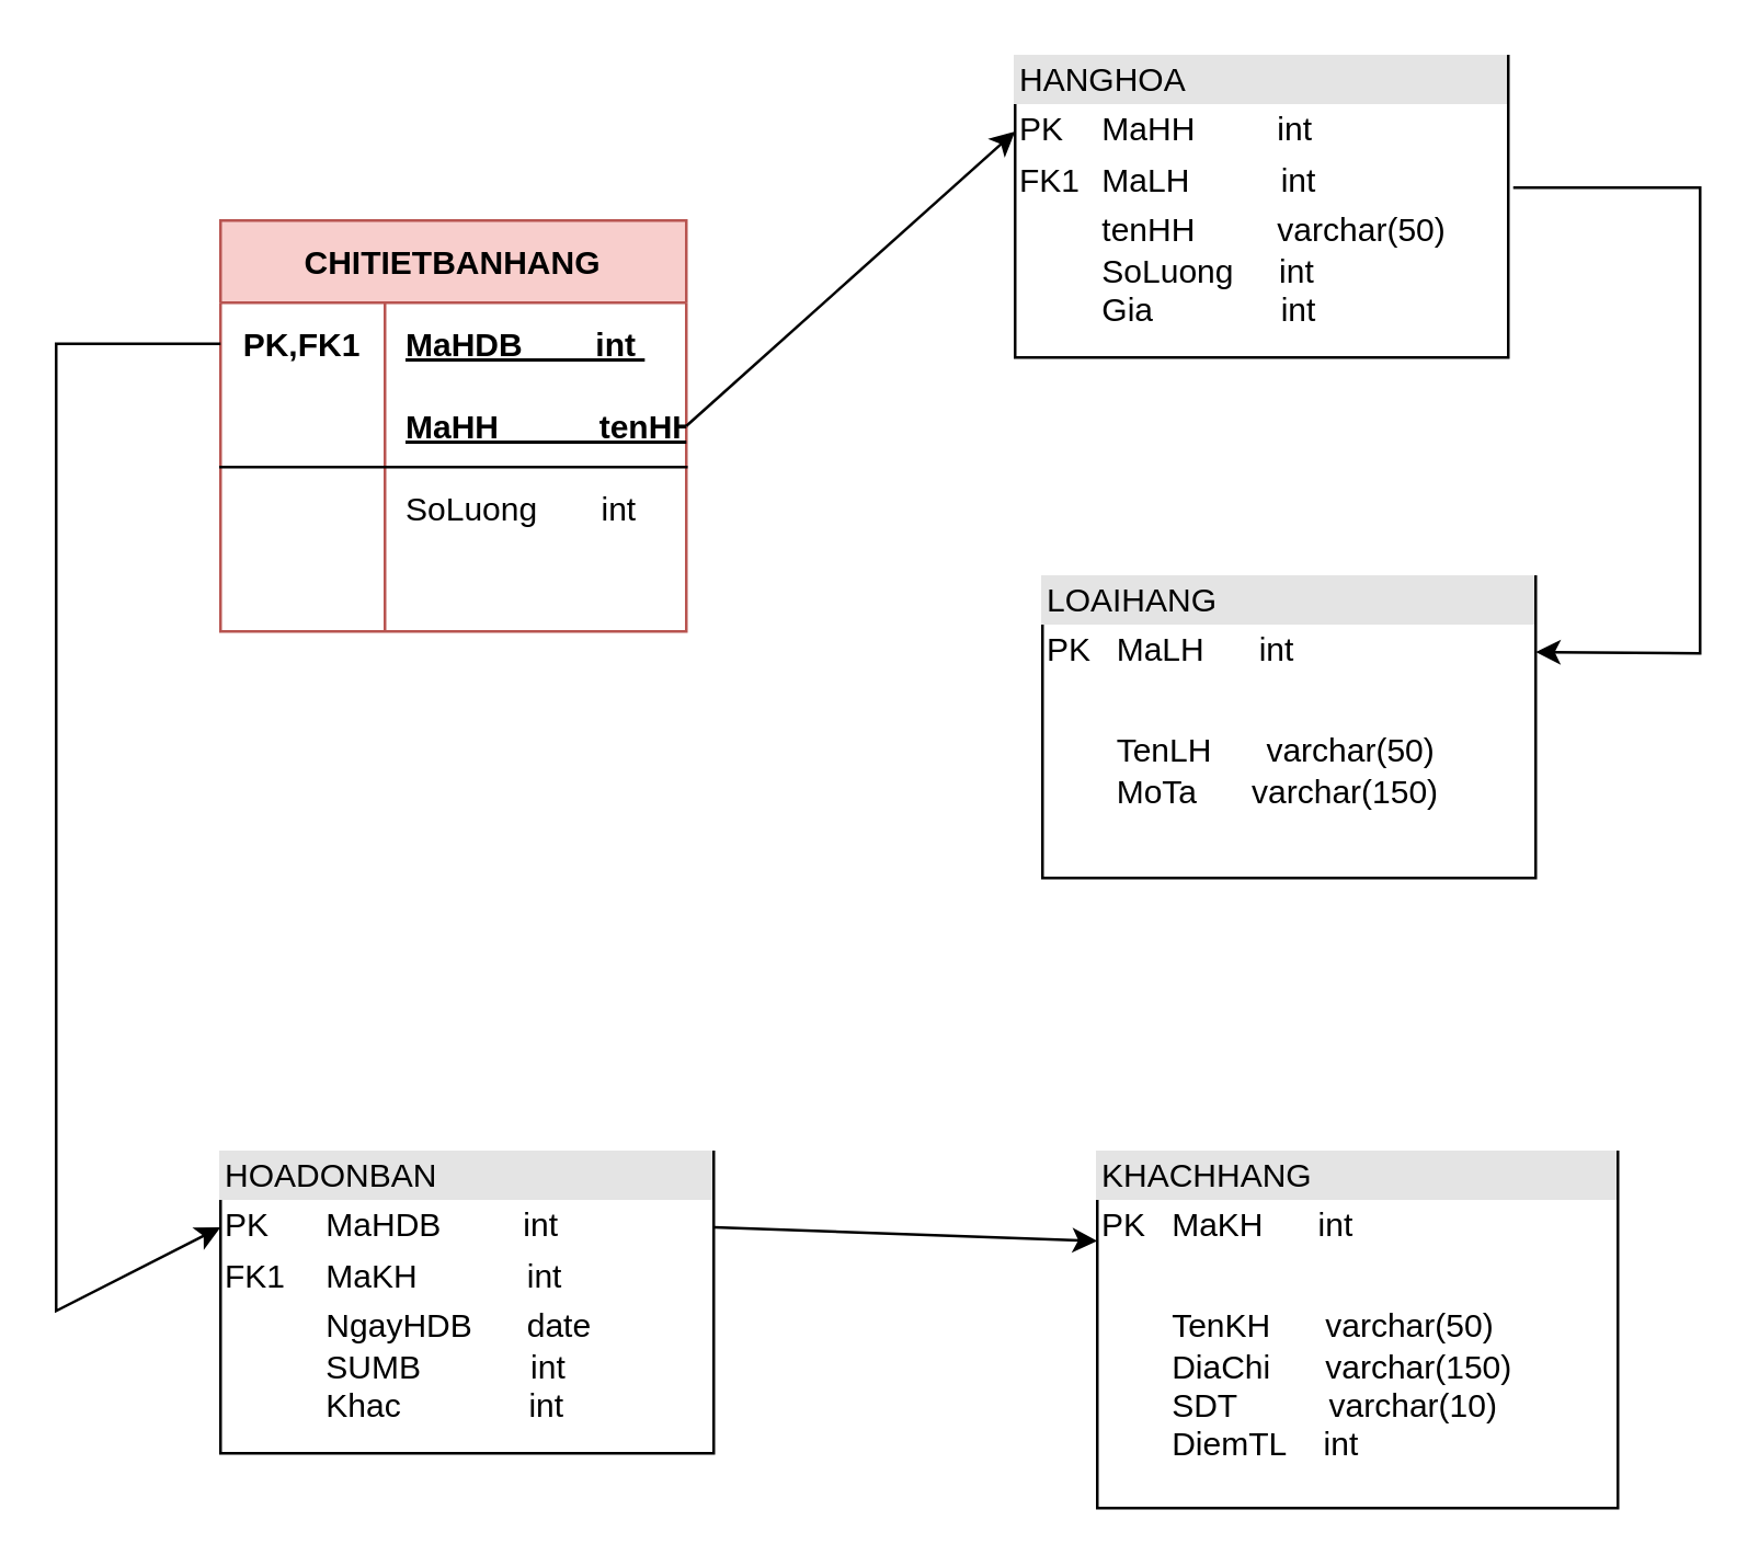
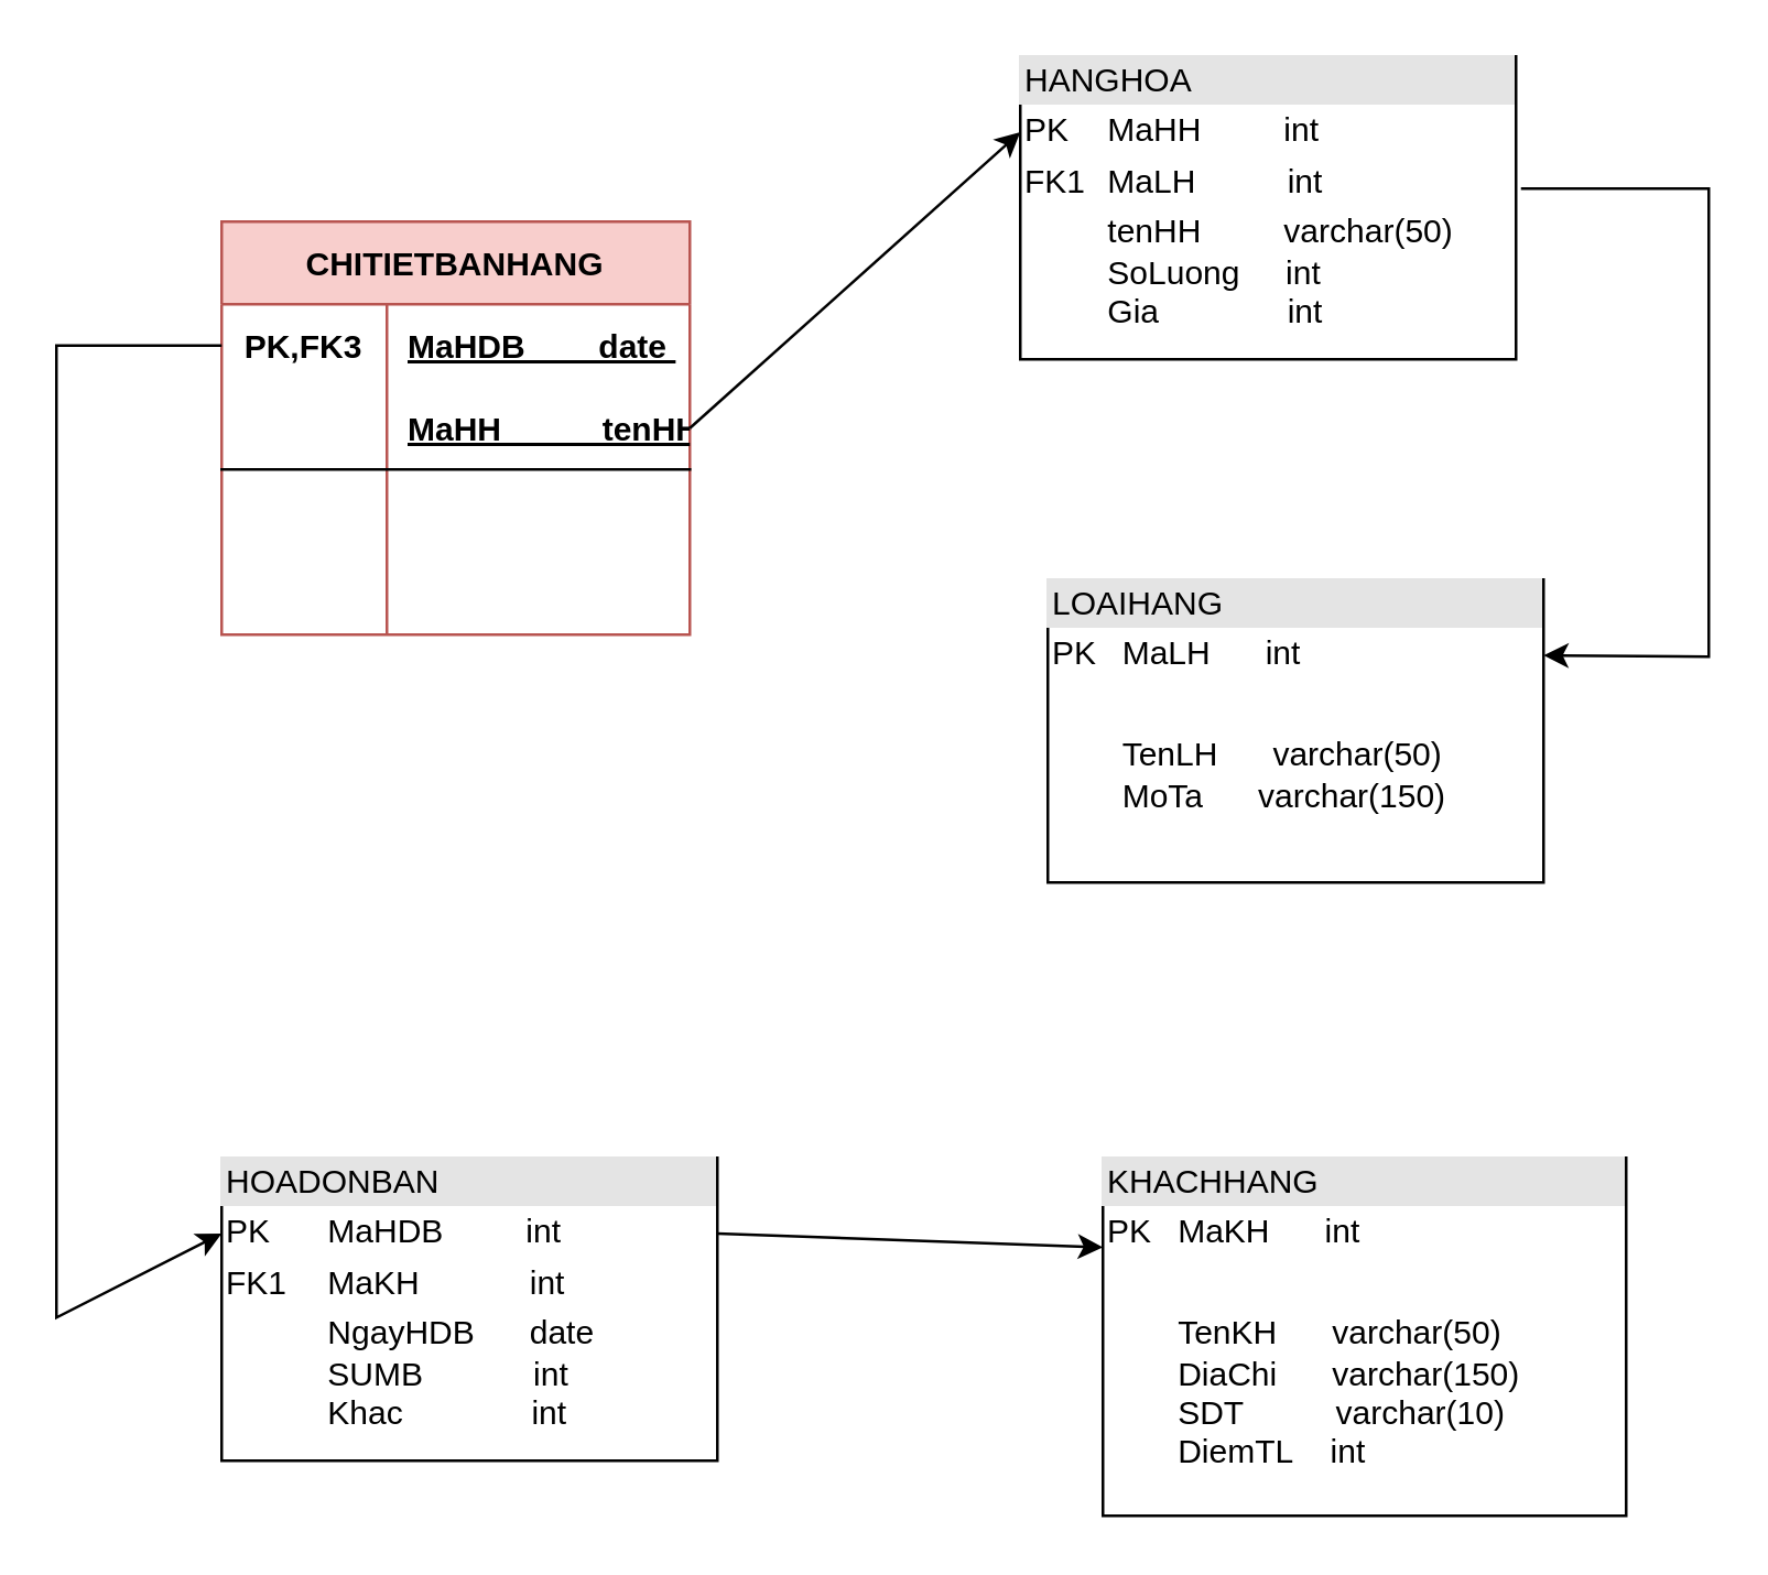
  <mxCell id="0" />
  <mxCell id="1" parent="0" />
  <mxCell id="2" value="" style="endArrow=classic;html=1;rounded=0;exitX=1;exitY=0.25;exitDx=0;exitDy=0;entryX=0;entryY=0.25;entryDx=0;entryDy=0;" edge="1" parent="1" source="3" target="4"><mxGeometry relative="1" as="geometry"><mxPoint x="160" y="260" as="sourcePoint" /><mxPoint x="260" y="260" as="targetPoint" /></mxGeometry></mxCell>
  <mxCell id="3" value="&lt;div style=&quot;box-sizing: border-box ; width: 100% ; background: #e4e4e4 ; padding: 2px&quot;&gt;HOADONBAN&lt;/div&gt;&lt;table style=&quot;width: 100% ; font-size: 1em&quot; cellpadding=&quot;2&quot; cellspacing=&quot;0&quot;&gt;&lt;tbody&gt;&lt;tr&gt;&lt;td&gt;PK&lt;/td&gt;&lt;td&gt;MaHDB&amp;nbsp; &amp;nbsp; &amp;nbsp; &amp;nbsp; &amp;nbsp;int&lt;/td&gt;&lt;/tr&gt;&lt;tr&gt;&lt;td&gt;FK1&lt;/td&gt;&lt;td&gt;MaKH&amp;nbsp; &amp;nbsp; &amp;nbsp; &amp;nbsp; &amp;nbsp; &amp;nbsp; int&lt;/td&gt;&lt;/tr&gt;&lt;tr&gt;&lt;td&gt;&lt;/td&gt;&lt;td&gt;NgayHDB&amp;nbsp; &amp;nbsp; &amp;nbsp; date&lt;br&gt;SUMB&amp;nbsp; &amp;nbsp; &amp;nbsp; &amp;nbsp; &amp;nbsp; &amp;nbsp; int&lt;br&gt;Khac&amp;nbsp; &amp;nbsp; &amp;nbsp; &amp;nbsp; &amp;nbsp; &amp;nbsp; &amp;nbsp; int&lt;/td&gt;&lt;/tr&gt;&lt;/tbody&gt;&lt;/table&gt;" style="verticalAlign=top;align=left;overflow=fill;html=1;" vertex="1" parent="1"><mxGeometry x="80" y="420" width="180" height="110" as="geometry" /></mxCell>
  <mxCell id="4" value="&lt;div style=&quot;box-sizing: border-box ; width: 100% ; background: #e4e4e4 ; padding: 2px&quot;&gt;KHACHHANG&lt;/div&gt;&lt;table style=&quot;width: 100% ; font-size: 1em&quot; cellpadding=&quot;2&quot; cellspacing=&quot;0&quot;&gt;&lt;tbody&gt;&lt;tr&gt;&lt;td&gt;PK&lt;/td&gt;&lt;td&gt;MaKH&amp;nbsp; &amp;nbsp; &amp;nbsp; int&lt;/td&gt;&lt;/tr&gt;&lt;tr&gt;&lt;td&gt;&lt;br&gt;&lt;/td&gt;&lt;td&gt;&lt;br&gt;&lt;/td&gt;&lt;/tr&gt;&lt;tr&gt;&lt;td&gt;&lt;/td&gt;&lt;td&gt;TenKH&amp;nbsp; &amp;nbsp; &amp;nbsp; varchar(50)&lt;br&gt;DiaChi&amp;nbsp; &amp;nbsp; &amp;nbsp; varchar(150)&lt;br&gt;SDT&amp;nbsp; &amp;nbsp; &amp;nbsp; &amp;nbsp; &amp;nbsp; varchar(10)&lt;br&gt;DiemTL&amp;nbsp; &amp;nbsp; int&lt;br&gt;&lt;br&gt;&lt;/td&gt;&lt;/tr&gt;&lt;/tbody&gt;&lt;/table&gt;" style="verticalAlign=top;align=left;overflow=fill;html=1;" vertex="1" parent="1"><mxGeometry x="400" y="420" width="190" height="130" as="geometry" /></mxCell>
  <mxCell id="5" value="CHITIETBANHANG" style="shape=table;startSize=30;container=1;collapsible=1;childLayout=tableLayout;fixedRows=1;rowLines=0;fontStyle=1;align=center;resizeLast=1;fillColor=#f8cecc;strokeColor=#b85450;" vertex="1" parent="1"><mxGeometry x="80" y="80" width="170" height="150" as="geometry" /></mxCell>
  <mxCell id="6" value="" style="shape=partialRectangle;collapsible=0;dropTarget=0;pointerEvents=0;fillColor=none;top=0;left=0;bottom=0;right=0;points=[[0,0.5],[1,0.5]];portConstraint=eastwest;" vertex="1" parent="5"><mxGeometry y="30" width="170" height="30" as="geometry" /></mxCell>
- <mxCell id="7" value="PK,FK1" style="shape=partialRectangle;connectable=0;fillColor=none;top=0;left=0;bottom=0;right=0;fontStyle=1;overflow=hidden;" vertex="1" parent="6"><mxGeometry width="60" height="30" as="geometry"><mxRectangle width="60" height="30" as="alternateBounds" /></mxGeometry></mxCell>
- <mxCell id="8" value="MaHDB        int " style="shape=partialRectangle;connectable=0;fillColor=none;top=0;left=0;bottom=0;right=0;align=left;spacingLeft=6;fontStyle=5;overflow=hidden;" vertex="1" parent="6"><mxGeometry x="60" width="110" height="30" as="geometry"><mxRectangle width="110" height="30" as="alternateBounds" /></mxGeometry></mxCell>
+ <mxCell id="7" value="PK,FK3" style="shape=partialRectangle;connectable=0;fillColor=none;top=0;left=0;bottom=0;right=0;fontStyle=1;overflow=hidden;" vertex="1" parent="6"><mxGeometry width="60" height="30" as="geometry"><mxRectangle width="60" height="30" as="alternateBounds" /></mxGeometry></mxCell>
+ <mxCell id="8" value="MaHDB        date " style="shape=partialRectangle;connectable=0;fillColor=none;top=0;left=0;bottom=0;right=0;align=left;spacingLeft=6;fontStyle=5;overflow=hidden;" vertex="1" parent="6"><mxGeometry x="60" width="110" height="30" as="geometry"><mxRectangle width="110" height="30" as="alternateBounds" /></mxGeometry></mxCell>
  <mxCell id="9" value="" style="shape=partialRectangle;collapsible=0;dropTarget=0;pointerEvents=0;fillColor=none;top=0;left=0;bottom=1;right=0;points=[[0,0.5],[1,0.5]];portConstraint=eastwest;" vertex="1" parent="5"><mxGeometry y="60" width="170" height="30" as="geometry" /></mxCell>
  <mxCell id="10" value="MaHH           tenHH" style="shape=partialRectangle;connectable=0;fillColor=none;top=0;left=0;bottom=0;right=0;align=left;spacingLeft=6;fontStyle=5;overflow=hidden;" vertex="1" parent="9"><mxGeometry x="60" width="110" height="30" as="geometry"><mxRectangle width="110" height="30" as="alternateBounds" /></mxGeometry></mxCell>
  <mxCell id="11" value="" style="shape=partialRectangle;collapsible=0;dropTarget=0;pointerEvents=0;fillColor=none;top=0;left=0;bottom=0;right=0;points=[[0,0.5],[1,0.5]];portConstraint=eastwest;" vertex="1" parent="5"><mxGeometry y="90" width="170" height="30" as="geometry" /></mxCell>
  <mxCell id="12" value="" style="shape=partialRectangle;connectable=0;fillColor=none;top=0;left=0;bottom=0;right=0;editable=1;overflow=hidden;" vertex="1" parent="11"><mxGeometry width="60" height="30" as="geometry"><mxRectangle width="60" height="30" as="alternateBounds" /></mxGeometry></mxCell>
- <mxCell id="13" value="SoLuong       int" style="shape=partialRectangle;connectable=0;fillColor=none;top=0;left=0;bottom=0;right=0;align=left;spacingLeft=6;overflow=hidden;" vertex="1" parent="11"><mxGeometry x="60" width="110" height="30" as="geometry"><mxRectangle width="110" height="30" as="alternateBounds" /></mxGeometry></mxCell>
  <mxCell id="14" value="" style="shape=partialRectangle;collapsible=0;dropTarget=0;pointerEvents=0;fillColor=none;top=0;left=0;bottom=0;right=0;points=[[0,0.5],[1,0.5]];portConstraint=eastwest;" vertex="1" parent="5"><mxGeometry y="120" width="170" height="30" as="geometry" /></mxCell>
  <mxCell id="15" value="" style="shape=partialRectangle;connectable=0;fillColor=none;top=0;left=0;bottom=0;right=0;editable=1;overflow=hidden;" vertex="1" parent="14"><mxGeometry width="60" height="30" as="geometry"><mxRectangle width="60" height="30" as="alternateBounds" /></mxGeometry></mxCell>
  <mxCell id="16" value="" style="shape=partialRectangle;connectable=0;fillColor=none;top=0;left=0;bottom=0;right=0;align=left;spacingLeft=6;overflow=hidden;" vertex="1" parent="14"><mxGeometry x="60" width="110" height="30" as="geometry"><mxRectangle width="110" height="30" as="alternateBounds" /></mxGeometry></mxCell>
  <mxCell id="17" value="" style="endArrow=classic;html=1;rounded=0;exitX=0;exitY=0.5;exitDx=0;exitDy=0;entryX=0;entryY=0.25;entryDx=0;entryDy=0;" edge="1" parent="1" source="6" target="3"><mxGeometry width="50" height="50" relative="1" as="geometry"><mxPoint x="150" y="280" as="sourcePoint" /><mxPoint x="200" y="230" as="targetPoint" /><Array as="points"><mxPoint x="20" y="125" /><mxPoint x="20" y="140" /><mxPoint x="20" y="478" /></Array></mxGeometry></mxCell>
  <mxCell id="18" value="&lt;div style=&quot;box-sizing: border-box ; width: 100% ; background: #e4e4e4 ; padding: 2px&quot;&gt;HANGHOA&lt;/div&gt;&lt;table style=&quot;width: 100% ; font-size: 1em&quot; cellpadding=&quot;2&quot; cellspacing=&quot;0&quot;&gt;&lt;tbody&gt;&lt;tr&gt;&lt;td&gt;PK&lt;/td&gt;&lt;td&gt;MaHH&amp;nbsp; &amp;nbsp; &amp;nbsp; &amp;nbsp; &amp;nbsp;int&lt;/td&gt;&lt;/tr&gt;&lt;tr&gt;&lt;td&gt;FK1&lt;/td&gt;&lt;td&gt;MaLH&amp;nbsp; &amp;nbsp; &amp;nbsp; &amp;nbsp; &amp;nbsp; int&lt;/td&gt;&lt;/tr&gt;&lt;tr&gt;&lt;td&gt;&lt;/td&gt;&lt;td&gt;tenHH&amp;nbsp; &amp;nbsp; &amp;nbsp; &amp;nbsp; &amp;nbsp;varchar(50)&lt;br&gt;SoLuong&amp;nbsp; &amp;nbsp; &amp;nbsp;int&lt;br&gt;Gia&amp;nbsp; &amp;nbsp; &amp;nbsp; &amp;nbsp; &amp;nbsp; &amp;nbsp; &amp;nbsp; int&lt;/td&gt;&lt;/tr&gt;&lt;/tbody&gt;&lt;/table&gt;" style="verticalAlign=top;align=left;overflow=fill;html=1;" vertex="1" parent="1"><mxGeometry x="370" y="20" width="180" height="110" as="geometry" /></mxCell>
  <mxCell id="19" value="" style="endArrow=classic;html=1;rounded=0;exitX=1;exitY=0.5;exitDx=0;exitDy=0;entryX=0;entryY=0.25;entryDx=0;entryDy=0;" edge="1" parent="1" source="9" target="18"><mxGeometry width="50" height="50" relative="1" as="geometry"><mxPoint x="320" y="210" as="sourcePoint" /><mxPoint x="370" y="160" as="targetPoint" /></mxGeometry></mxCell>
  <mxCell id="20" value="&lt;div style=&quot;box-sizing: border-box ; width: 100% ; background: #e4e4e4 ; padding: 2px&quot;&gt;LOAIHANG&lt;/div&gt;&lt;table style=&quot;width: 100% ; font-size: 1em&quot; cellpadding=&quot;2&quot; cellspacing=&quot;0&quot;&gt;&lt;tbody&gt;&lt;tr&gt;&lt;td&gt;PK&lt;/td&gt;&lt;td&gt;MaLH&amp;nbsp; &amp;nbsp; &amp;nbsp; int&lt;/td&gt;&lt;/tr&gt;&lt;tr&gt;&lt;td&gt;&lt;br&gt;&lt;/td&gt;&lt;td&gt;&lt;br&gt;&lt;/td&gt;&lt;/tr&gt;&lt;tr&gt;&lt;td&gt;&lt;/td&gt;&lt;td&gt;TenLH&amp;nbsp; &amp;nbsp; &amp;nbsp; varchar(50)&lt;br&gt;MoTa&amp;nbsp; &amp;nbsp; &amp;nbsp; varchar(150)&lt;br&gt;&lt;br&gt;&lt;br&gt;&lt;/td&gt;&lt;/tr&gt;&lt;/tbody&gt;&lt;/table&gt;" style="verticalAlign=top;align=left;overflow=fill;html=1;" vertex="1" parent="1"><mxGeometry x="380" y="210" width="180" height="110" as="geometry" /></mxCell>
  <mxCell id="21" value="" style="endArrow=classic;html=1;rounded=0;exitX=1.01;exitY=0.436;exitDx=0;exitDy=0;exitPerimeter=0;entryX=1;entryY=0.25;entryDx=0;entryDy=0;" edge="1" parent="1" source="18" target="20"><mxGeometry width="50" height="50" relative="1" as="geometry"><mxPoint x="420" y="320" as="sourcePoint" /><mxPoint x="470" y="270" as="targetPoint" /><Array as="points"><mxPoint x="620" y="68" /><mxPoint x="620" y="238" /></Array></mxGeometry></mxCell>
